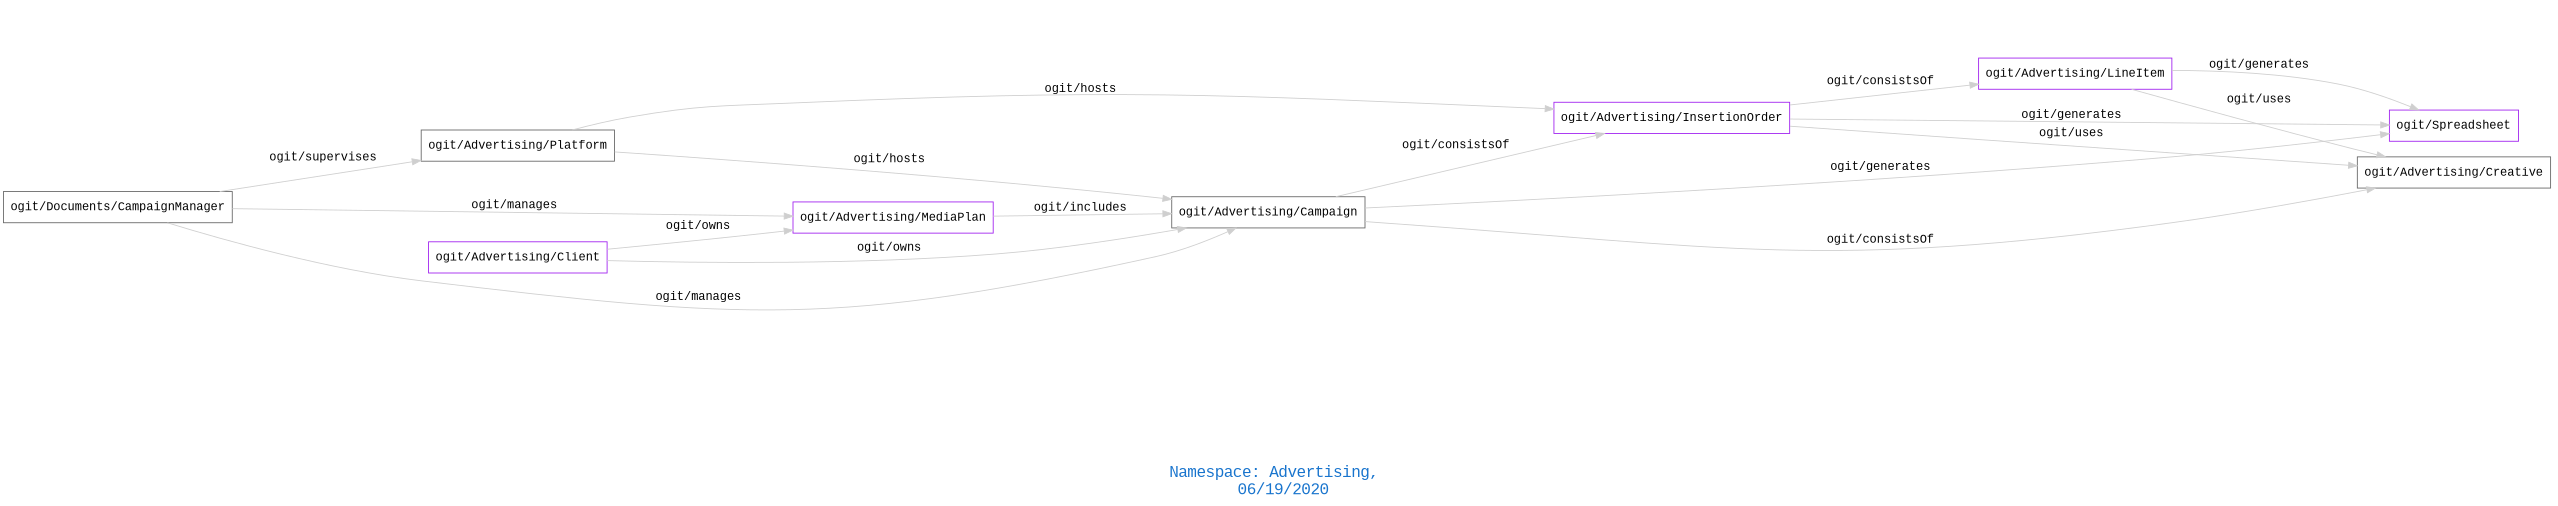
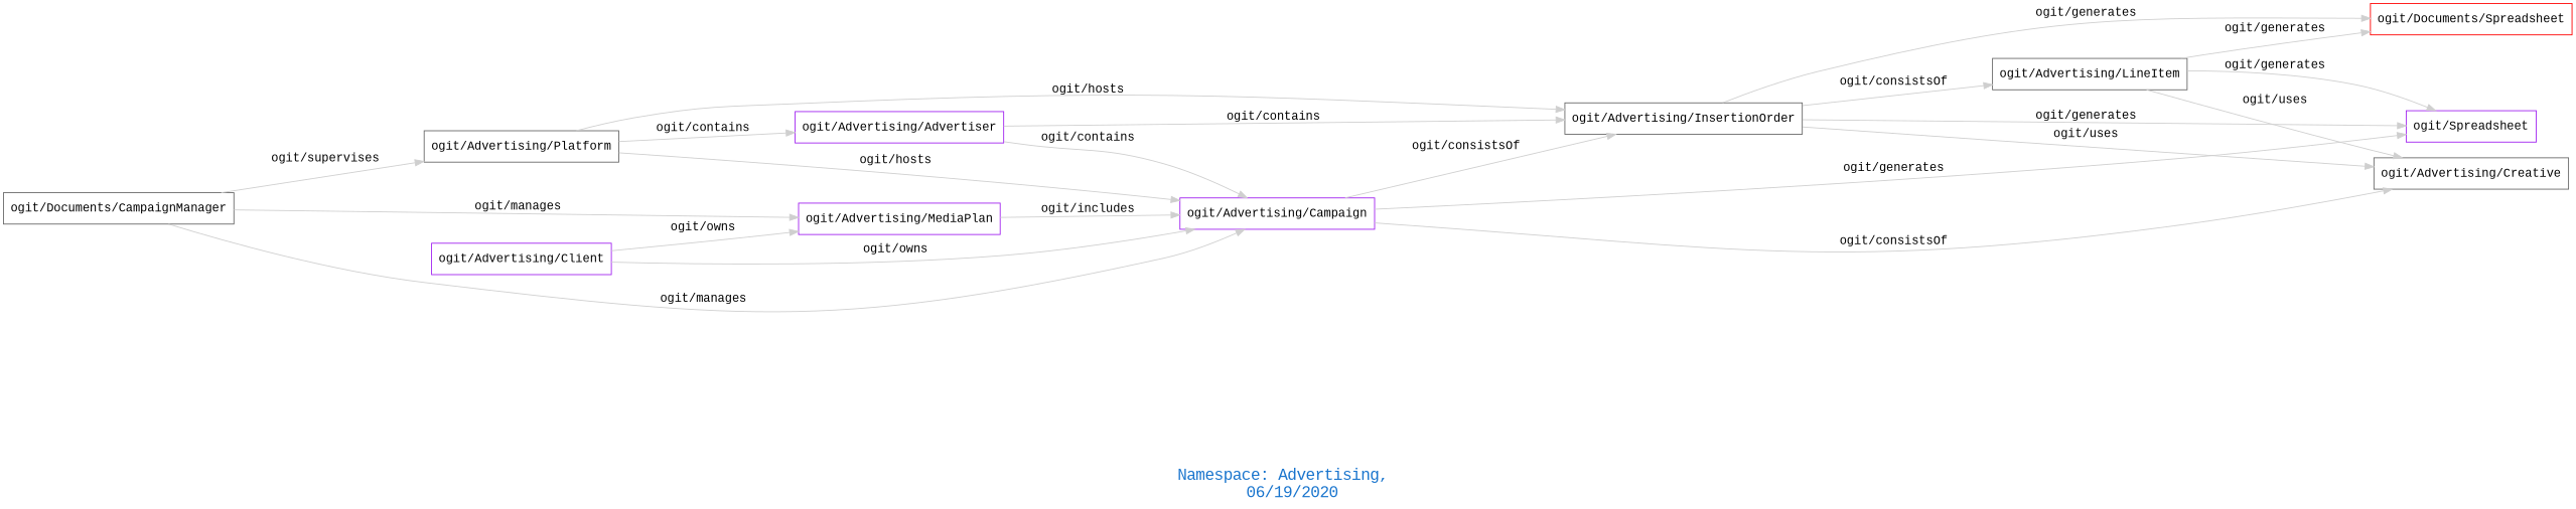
  digraph {
    fontcolor=dodgerblue3
    fontname="Liberation Mono"
    fontsize=18
    label="\n\n\nNamespace: Advertising, \n 06/19/2020"
    rankdir=LR
    node [color=purple fontname="Liberation Mono" shape=polygon]
    edge [color=gray81 fontname="Liberation Mono"]
-   "ogit/Advertising/Campaign" [color=gray40]
-   "ogit/Advertising/InsertionOrder"
+   "ogit/Advertising/Advertiser"
+   "ogit/Advertising/Campaign"
+   "ogit/Advertising/InsertionOrder" [color=gray40]
    n4 [label="ogit/Spreadsheet"]
    "ogit/Advertising/Creative" [color=gray40]
-   "ogit/Advertising/LineItem"
+   "ogit/Documents/Spreadsheet" [color=red]
+   "ogit/Advertising/LineItem" [color=gray40]
    "ogit/Advertising/Platform" [color=gray40]
    n9 [color=gray40 label="ogit/Documents/CampaignManager"]
    "ogit/Advertising/MediaPlan"
    "ogit/Advertising/Client"
+   "ogit/Advertising/Advertiser" -> "ogit/Advertising/Campaign" [label="   ogit/contains    "]
+   "ogit/Advertising/Advertiser" -> "ogit/Advertising/InsertionOrder" [label="   ogit/contains    "]
    "ogit/Advertising/Campaign" -> "ogit/Advertising/InsertionOrder" [label="   ogit/consistsOf    "]
    "ogit/Advertising/Campaign" -> n4 [label="   ogit/generates    "]
    "ogit/Advertising/Campaign" -> "ogit/Advertising/Creative" [label="   ogit/consistsOf    "]
    "ogit/Advertising/InsertionOrder" -> n4 [label="   ogit/generates    "]
    "ogit/Advertising/InsertionOrder" -> "ogit/Advertising/Creative" [label="   ogit/uses    "]
+   "ogit/Advertising/InsertionOrder" -> "ogit/Documents/Spreadsheet" [label="   ogit/generates    "]
    "ogit/Advertising/InsertionOrder" -> "ogit/Advertising/LineItem" [label="   ogit/consistsOf    "]
    "ogit/Advertising/LineItem" -> n4 [label="   ogit/generates    "]
    "ogit/Advertising/LineItem" -> "ogit/Advertising/Creative" [label="   ogit/uses    "]
+   "ogit/Advertising/LineItem" -> "ogit/Documents/Spreadsheet" [label="   ogit/generates    "]
+   "ogit/Advertising/Platform" -> "ogit/Advertising/Advertiser" [label="   ogit/contains    "]
    "ogit/Advertising/Platform" -> "ogit/Advertising/Campaign" [label="   ogit/hosts    "]
    "ogit/Advertising/Platform" -> "ogit/Advertising/InsertionOrder" [label="   ogit/hosts    "]
    n9 -> "ogit/Advertising/Campaign" [label="   ogit/manages    "]
    n9 -> "ogit/Advertising/Platform" [label="   ogit/supervises    "]
    n9 -> "ogit/Advertising/MediaPlan" [label="   ogit/manages    "]
    "ogit/Advertising/MediaPlan" -> "ogit/Advertising/Campaign" [label="   ogit/includes    "]
    "ogit/Advertising/Client" -> "ogit/Advertising/Campaign" [label="   ogit/owns    "]
    "ogit/Advertising/Client" -> "ogit/Advertising/MediaPlan" [label="   ogit/owns    "]
  }
